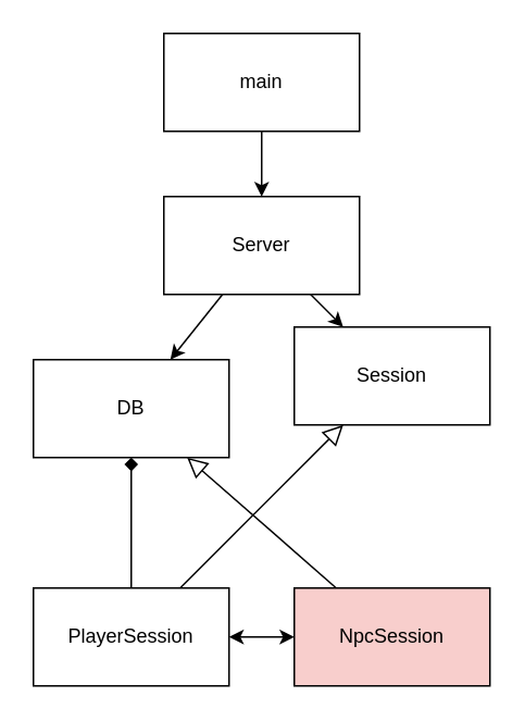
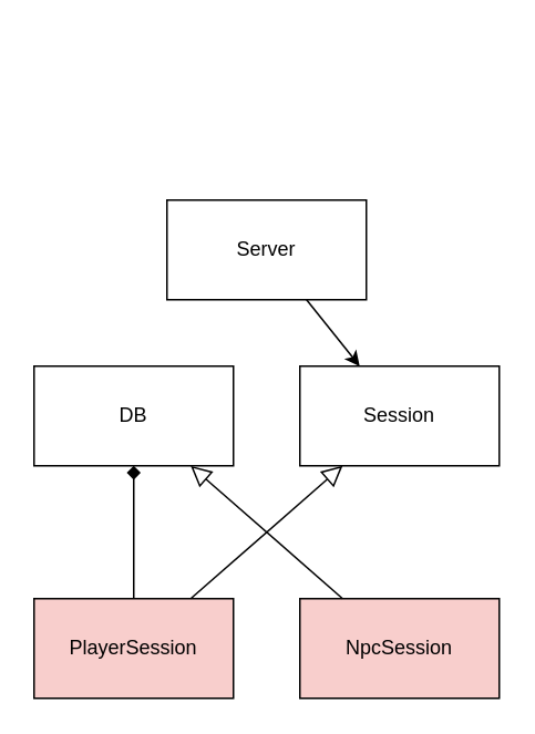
  <mxCell id="0" />
  <mxCell id="1" parent="0" />
- <mxCell id="2" style="edgeStyle=none;html=1;" parent="1" source="3" target="6" edge="1"><mxGeometry relative="1" as="geometry" /></mxCell>
- <mxCell id="3" value="main" style="rounded=0;whiteSpace=wrap;html=1;" parent="1" vertex="1"><mxGeometry x="100" y="20" width="120" height="60" as="geometry" /></mxCell>
  <mxCell id="4" value="DB" style="rounded=0;whiteSpace=wrap;html=1;" parent="1" vertex="1"><mxGeometry x="20" y="220" width="120" height="60" as="geometry" /></mxCell>
- <mxCell id="5" value="Session" style="rounded=0;whiteSpace=wrap;html=1;" parent="1" vertex="1"><mxGeometry x="180" y="200" width="120" height="60" as="geometry" /></mxCell>
+ <mxCell id="5" value="Session" style="rounded=0;whiteSpace=wrap;html=1;" parent="1" vertex="1"><mxGeometry x="180" y="220" width="120" height="60" as="geometry" /></mxCell>
  <mxCell id="6" value="Server" style="rounded=0;whiteSpace=wrap;html=1;" parent="1" vertex="1"><mxGeometry x="100" y="120" width="120" height="60" as="geometry" /></mxCell>
  <mxCell id="7" style="edgeStyle=none;html=1;" parent="1" source="6" target="5" edge="1"><mxGeometry relative="1" as="geometry"><mxPoint x="270" y="160" as="sourcePoint" /><mxPoint x="230" y="160" as="targetPoint" /></mxGeometry></mxCell>
- <mxCell id="8" value="PlayerSession" style="rounded=0;whiteSpace=wrap;html=1;" vertex="1" parent="1"><mxGeometry x="20" y="360" width="120" height="60" as="geometry" /></mxCell>
+ <mxCell id="8" value="PlayerSession" style="rounded=0;whiteSpace=wrap;html=1;fillColor=#f8cecc;" vertex="1" parent="1"><mxGeometry x="20" y="360" width="120" height="60" as="geometry" /></mxCell>
  <mxCell id="9" value="NpcSession" style="rounded=0;whiteSpace=wrap;html=1;fillColor=#f8cecc;" vertex="1" parent="1"><mxGeometry x="180" y="360" width="120" height="60" as="geometry" /></mxCell>
  <mxCell id="10" style="edgeStyle=none;html=1;endArrow=block;endFill=0;endSize=10;" edge="1" parent="1" source="9" target="4"><mxGeometry relative="1" as="geometry"><mxPoint x="290" y="350" as="sourcePoint" /><mxPoint x="210" y="290" as="targetPoint" /></mxGeometry></mxCell>
  <mxCell id="11" style="edgeStyle=none;html=1;endArrow=block;endFill=0;endSize=10;" edge="1" parent="1" source="8" target="5"><mxGeometry relative="1" as="geometry"><mxPoint x="204" y="440" as="sourcePoint" /><mxPoint x="176" y="290" as="targetPoint" /></mxGeometry></mxCell>
- <mxCell id="12" style="edgeStyle=none;html=1;startArrow=classic;startFill=1;" edge="1" parent="1" source="9" target="8"><mxGeometry relative="1" as="geometry"><mxPoint x="250" y="430" as="sourcePoint" /><mxPoint x="250" y="470" as="targetPoint" /></mxGeometry></mxCell>
- <mxCell id="13" style="edgeStyle=none;html=1;" edge="1" parent="1" source="6" target="4"><mxGeometry relative="1" as="geometry"><mxPoint x="110" y="249" as="sourcePoint" /><mxPoint x="10" y="231" as="targetPoint" /></mxGeometry></mxCell>
  <mxCell id="14" style="edgeStyle=none;html=1;endArrow=diamond;" edge="1" parent="1" source="8" target="4"><mxGeometry relative="1" as="geometry"><mxPoint x="130" y="370" as="sourcePoint" /><mxPoint x="130" y="290" as="targetPoint" /></mxGeometry></mxCell>
